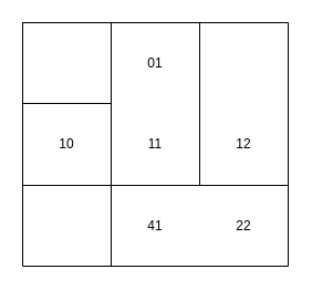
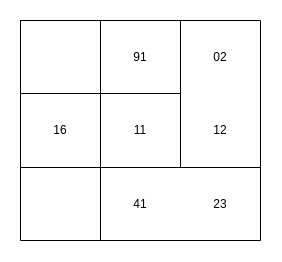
  <mxCell id="0" />
  <mxCell id="1" parent="0" />
  <mxCell id="2" value="" style="shape=table;html=1;whiteSpace=wrap;startSize=0;container=1;collapsible=0;childLayout=tableLayout;" parent="1" vertex="1"><mxGeometry x="20" y="20" width="240" height="220" as="geometry" /></mxCell>
  <mxCell id="3" value="" style="shape=partialRectangle;html=1;whiteSpace=wrap;collapsible=0;dropTarget=0;pointerEvents=0;fillColor=none;top=0;left=0;bottom=0;right=0;points=[[0,0.5],[1,0.5]];portConstraint=eastwest;" parent="2" vertex="1"><mxGeometry width="240" height="73" as="geometry" /></mxCell>
- <mxCell id="4" value="01" style="shape=partialRectangle;html=1;whiteSpace=wrap;connectable=0;fillColor=none;top=0;left=0;bottom=0;right=0;overflow=hidden;pointerEvents=1;" parent="3" vertex="1"><mxGeometry x="80" width="80" height="73" as="geometry"><mxRectangle width="80" height="73" as="alternateBounds" /></mxGeometry></mxCell>
+ <mxCell id="4" value="91" style="shape=partialRectangle;html=1;whiteSpace=wrap;connectable=0;fillColor=none;top=0;left=0;bottom=0;right=0;overflow=hidden;pointerEvents=1;" parent="3" vertex="1"><mxGeometry x="80" width="80" height="73" as="geometry"><mxRectangle width="80" height="73" as="alternateBounds" /></mxGeometry></mxCell>
+ <mxCell id="5" value="02" style="shape=partialRectangle;html=1;whiteSpace=wrap;connectable=0;fillColor=none;top=0;left=0;bottom=0;right=0;overflow=hidden;pointerEvents=1;" parent="3" vertex="1"><mxGeometry x="160" width="80" height="73" as="geometry"><mxRectangle width="80" height="73" as="alternateBounds" /></mxGeometry></mxCell>
  <mxCell id="6" value="" style="shape=partialRectangle;html=1;whiteSpace=wrap;collapsible=0;dropTarget=0;pointerEvents=0;fillColor=none;top=0;left=0;bottom=0;right=0;points=[[0,0.5],[1,0.5]];portConstraint=eastwest;" parent="2" vertex="1"><mxGeometry y="73" width="240" height="74" as="geometry" /></mxCell>
- <mxCell id="7" value="10" style="shape=partialRectangle;html=1;whiteSpace=wrap;connectable=0;fillColor=none;top=0;left=0;bottom=0;right=0;overflow=hidden;pointerEvents=1;" parent="6" vertex="1"><mxGeometry width="80" height="74" as="geometry"><mxRectangle width="80" height="74" as="alternateBounds" /></mxGeometry></mxCell>
+ <mxCell id="7" value="16" style="shape=partialRectangle;html=1;whiteSpace=wrap;connectable=0;fillColor=none;top=0;left=0;bottom=0;right=0;overflow=hidden;pointerEvents=1;" parent="6" vertex="1"><mxGeometry width="80" height="74" as="geometry"><mxRectangle width="80" height="74" as="alternateBounds" /></mxGeometry></mxCell>
  <mxCell id="8" value="11" style="shape=partialRectangle;html=1;whiteSpace=wrap;connectable=0;fillColor=none;top=0;left=0;bottom=0;right=0;overflow=hidden;pointerEvents=1;" parent="6" vertex="1"><mxGeometry x="80" width="80" height="74" as="geometry"><mxRectangle width="80" height="74" as="alternateBounds" /></mxGeometry></mxCell>
  <mxCell id="9" value="12" style="shape=partialRectangle;html=1;whiteSpace=wrap;connectable=0;fillColor=none;top=0;left=0;bottom=0;right=0;overflow=hidden;pointerEvents=1;" parent="6" vertex="1"><mxGeometry x="160" width="80" height="74" as="geometry"><mxRectangle width="80" height="74" as="alternateBounds" /></mxGeometry></mxCell>
  <mxCell id="10" value="" style="shape=partialRectangle;html=1;whiteSpace=wrap;collapsible=0;dropTarget=0;pointerEvents=0;fillColor=none;top=0;left=0;bottom=0;right=0;points=[[0,0.5],[1,0.5]];portConstraint=eastwest;" parent="2" vertex="1"><mxGeometry y="147" width="240" height="73" as="geometry" /></mxCell>
  <mxCell id="11" value="41" style="shape=partialRectangle;html=1;whiteSpace=wrap;connectable=0;fillColor=none;top=0;left=0;bottom=0;right=0;overflow=hidden;pointerEvents=1;" parent="10" vertex="1"><mxGeometry x="80" width="80" height="73" as="geometry"><mxRectangle width="80" height="73" as="alternateBounds" /></mxGeometry></mxCell>
- <mxCell id="12" value="22" style="shape=partialRectangle;html=1;whiteSpace=wrap;connectable=0;fillColor=none;top=0;left=0;bottom=0;right=0;overflow=hidden;pointerEvents=1;" parent="10" vertex="1"><mxGeometry x="160" width="80" height="73" as="geometry"><mxRectangle width="80" height="73" as="alternateBounds" /></mxGeometry></mxCell>
+ <mxCell id="12" value="23" style="shape=partialRectangle;html=1;whiteSpace=wrap;connectable=0;fillColor=none;top=0;left=0;bottom=0;right=0;overflow=hidden;pointerEvents=1;" parent="10" vertex="1"><mxGeometry x="160" width="80" height="73" as="geometry"><mxRectangle width="80" height="73" as="alternateBounds" /></mxGeometry></mxCell>
